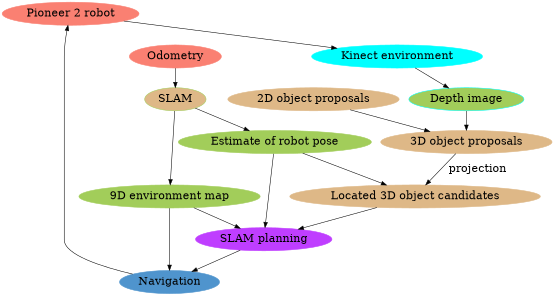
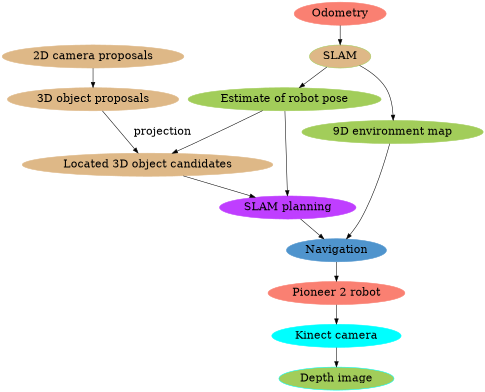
  digraph {
    fontname="Helvetica-Oblique"
    rankdir=UD
    node [color=darkolivegreen3 fontsize=21 style=filled]
    edge [fontsize=21]
    "Pioneer 2 robot" [color=salmon]
-   "Kinect camera" [color=cyan label="Kinect environment"]
+   "Kinect camera" [color=cyan]
    "Depth image" [color=cyan fillcolor=darkolivegreen3]
    Odometry [color=salmon]
    SLAM [fillcolor=burlywood]
    "3D object proposals" [color=burlywood]
    n7 [label="9D environment map"]
    "Estimate of robot pose"
-   "2D object proposals" [color=burlywood]
+   "2D object proposals" [color=burlywood label="2D camera proposals"]
    "Located 3D object candidates" [color=burlywood]
    n11 [color=darkorchid1 label="SLAM planning"]
    Navigation [color=steelblue3]
    "Pioneer 2 robot" -> "Kinect camera"
    "Kinect camera" -> "Depth image"
-   "Depth image" -> "3D object proposals"
    Odometry -> SLAM
    SLAM -> n7
    SLAM -> "Estimate of robot pose"
    "3D object proposals" -> "Located 3D object candidates" [label=" projection"]
-   n7 -> n11
    n7 -> Navigation
    "Estimate of robot pose" -> "Located 3D object candidates"
    "Estimate of robot pose" -> n11
    "2D object proposals" -> "3D object proposals"
    "Located 3D object candidates" -> n11
    n11 -> Navigation
    Navigation -> "Pioneer 2 robot"
  }
